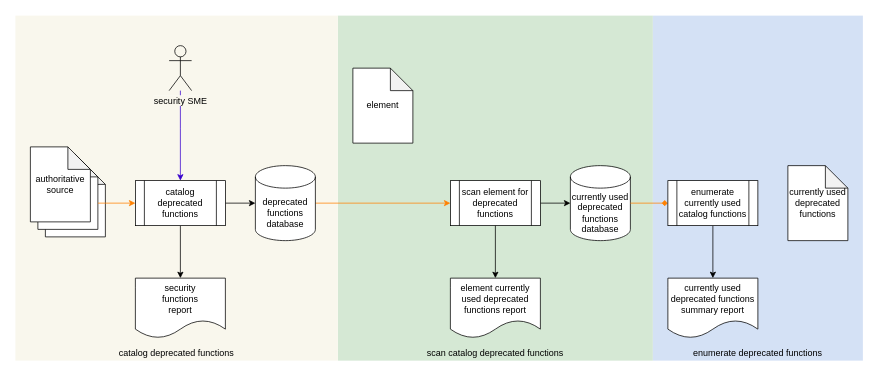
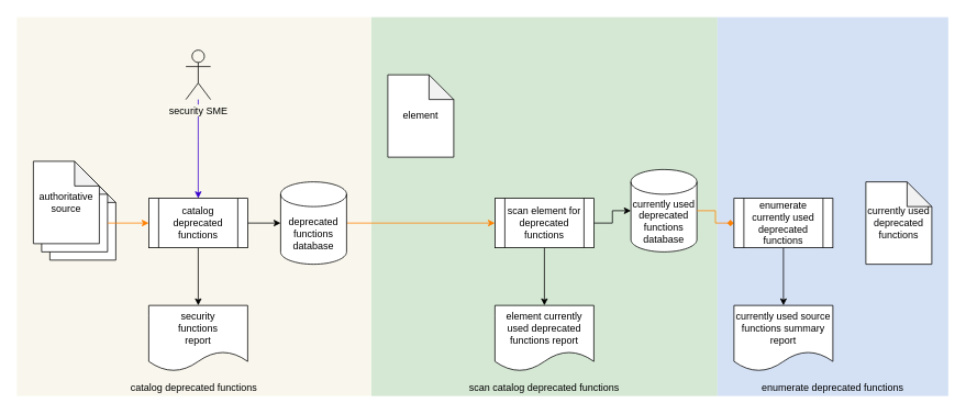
  <mxCell id="0" />
  <mxCell id="1" parent="0" />
  <mxCell id="2" value="" style="rounded=0;whiteSpace=wrap;html=1;strokeColor=none;fillColor=#D5E8D4;" parent="1" vertex="1"><mxGeometry x="450" y="20" width="420" height="460" as="geometry" /></mxCell>
  <mxCell id="3" value="" style="rounded=0;whiteSpace=wrap;html=1;strokeColor=none;fillColor=#D4E1F5;" parent="1" vertex="1"><mxGeometry x="870" y="20" width="280" height="460" as="geometry" /></mxCell>
- <mxCell id="4" value="currently used deprecated functions database" style="shape=cylinder3;whiteSpace=wrap;html=1;boundedLbl=1;backgroundOutline=1;size=15;" parent="1" vertex="1"><mxGeometry x="760" y="220" width="80" height="100" as="geometry" /></mxCell>
+ <mxCell id="4" value="currently used deprecated functions database" style="shape=cylinder3;whiteSpace=wrap;html=1;boundedLbl=1;backgroundOutline=1;size=15;" parent="1" vertex="1"><mxGeometry x="765" y="205" width="80" height="100" as="geometry" /></mxCell>
  <mxCell id="5" value="" style="rounded=0;whiteSpace=wrap;html=1;fillColor=#f9f7ed;strokeColor=none;" parent="1" vertex="1"><mxGeometry x="20" y="20" width="430" height="460" as="geometry" /></mxCell>
  <mxCell id="6" value="security&lt;br&gt;functions&lt;br&gt;report" style="shape=document;whiteSpace=wrap;html=1;boundedLbl=1;" parent="1" vertex="1"><mxGeometry x="180" y="370" width="120" height="80" as="geometry" /></mxCell>
  <mxCell id="7" style="edgeStyle=orthogonalEdgeStyle;rounded=0;orthogonalLoop=1;jettySize=auto;html=1;entryX=0;entryY=0.5;entryDx=0;entryDy=0;entryPerimeter=0;" parent="1" source="8" target="4" edge="1"><mxGeometry relative="1" as="geometry" /></mxCell>
  <mxCell id="8" value="scan element for deprecated functions" style="shape=process;whiteSpace=wrap;html=1;backgroundOutline=1;" parent="1" vertex="1"><mxGeometry x="600" y="240" width="120" height="60" as="geometry" /></mxCell>
  <mxCell id="9" value="" style="edgeStyle=orthogonalEdgeStyle;rounded=0;orthogonalLoop=1;jettySize=auto;html=1;fillColor=#6a00ff;strokeColor=#3700CC;" parent="1" source="10" edge="1"><mxGeometry x="0.647" relative="1" as="geometry"><mxPoint x="240" y="240" as="targetPoint" /><mxPoint as="offset" /><mxPoint x="275" y="100" as="sourcePoint" /><Array as="points"><mxPoint x="240" y="170" /><mxPoint x="240" y="170" /></Array></mxGeometry></mxCell>
  <mxCell id="10" value="&lt;span style=&quot;background-color: rgb(249 , 247 , 237)&quot;&gt;security SME&lt;/span&gt;" style="shape=umlActor;verticalLabelPosition=bottom;labelBackgroundColor=#ffffff;verticalAlign=top;html=1;outlineConnect=0;fillColor=none;" parent="1" vertex="1"><mxGeometry x="225" y="60" width="30" height="60" as="geometry" /></mxCell>
  <mxCell id="11" style="edgeStyle=orthogonalEdgeStyle;rounded=0;orthogonalLoop=1;jettySize=auto;html=1;entryX=0;entryY=0.5;entryDx=0;entryDy=0;strokeColor=#FF8000;exitX=1;exitY=0.5;exitDx=0;exitDy=0;exitPerimeter=0;" parent="1" source="25" target="8" edge="1"><mxGeometry relative="1" as="geometry"><mxPoint x="430" y="270" as="sourcePoint" /></mxGeometry></mxCell>
  <mxCell id="12" style="edgeStyle=orthogonalEdgeStyle;rounded=0;orthogonalLoop=1;jettySize=auto;html=1;entryX=0;entryY=0.5;entryDx=0;entryDy=0;strokeColor=#FF8000;exitX=1;exitY=0.5;exitDx=0;exitDy=0;exitPerimeter=0;endArrow=diamond;" parent="1" source="4" target="16" edge="1"><mxGeometry relative="1" as="geometry" /></mxCell>
  <mxCell id="13" value="currently used deprecated functions" style="shape=note;whiteSpace=wrap;html=1;backgroundOutline=1;darkOpacity=0.05;" parent="1" vertex="1"><mxGeometry x="1050" y="220" width="80" height="100" as="geometry" /></mxCell>
  <mxCell id="14" style="edgeStyle=orthogonalEdgeStyle;rounded=0;orthogonalLoop=1;jettySize=auto;html=1;entryX=0.5;entryY=0;entryDx=0;entryDy=0;exitX=0.5;exitY=1;exitDx=0;exitDy=0;" parent="1" source="18" target="6" edge="1"><mxGeometry relative="1" as="geometry" /></mxCell>
  <mxCell id="15" style="edgeStyle=orthogonalEdgeStyle;rounded=0;orthogonalLoop=1;jettySize=auto;html=1;entryX=0.5;entryY=0;entryDx=0;entryDy=0;" parent="1" source="16" target="24" edge="1"><mxGeometry relative="1" as="geometry" /></mxCell>
- <mxCell id="16" value="enumerate currently used catalog functions" style="shape=process;whiteSpace=wrap;html=1;backgroundOutline=1;" parent="1" vertex="1"><mxGeometry x="890" y="240" width="120" height="60" as="geometry" /></mxCell>
+ <mxCell id="16" value="enumerate currently used deprecated functions" style="shape=process;whiteSpace=wrap;html=1;backgroundOutline=1;" parent="1" vertex="1"><mxGeometry x="890" y="240" width="120" height="60" as="geometry" /></mxCell>
  <mxCell id="17" style="edgeStyle=orthogonalEdgeStyle;rounded=0;orthogonalLoop=1;jettySize=auto;html=1;entryX=0;entryY=0.5;entryDx=0;entryDy=0;entryPerimeter=0;" parent="1" source="18" target="25" edge="1"><mxGeometry relative="1" as="geometry"><mxPoint x="350" y="270" as="targetPoint" /></mxGeometry></mxCell>
  <mxCell id="18" value="catalog deprecated functions" style="shape=process;whiteSpace=wrap;html=1;backgroundOutline=1;" parent="1" vertex="1"><mxGeometry x="180" y="240" width="120" height="60" as="geometry" /></mxCell>
  <mxCell id="19" value="catalog deprecated functions" style="text;html=1;strokeColor=none;fillColor=none;align=center;verticalAlign=middle;whiteSpace=wrap;rounded=0;" parent="1" vertex="1"><mxGeometry x="20" y="460" width="430" height="20" as="geometry" /></mxCell>
  <mxCell id="20" value="scan catalog deprecated functions" style="text;html=1;strokeColor=none;fillColor=none;align=center;verticalAlign=middle;whiteSpace=wrap;rounded=0;" parent="1" vertex="1"><mxGeometry x="450" y="460" width="420" height="20" as="geometry" /></mxCell>
  <mxCell id="21" value="enumerate deprecated functions" style="text;html=1;strokeColor=none;fillColor=none;align=center;verticalAlign=middle;whiteSpace=wrap;rounded=0;" parent="1" vertex="1"><mxGeometry x="870" y="460" width="280" height="20" as="geometry" /></mxCell>
  <mxCell id="22" value="element currently used deprecated functions report" style="shape=document;whiteSpace=wrap;html=1;boundedLbl=1;" parent="1" vertex="1"><mxGeometry x="600" y="370" width="120" height="80" as="geometry" /></mxCell>
  <mxCell id="23" style="edgeStyle=orthogonalEdgeStyle;rounded=0;orthogonalLoop=1;jettySize=auto;html=1;entryX=0.5;entryY=0;entryDx=0;entryDy=0;exitX=0.5;exitY=1;exitDx=0;exitDy=0;" parent="1" source="8" target="22" edge="1"><mxGeometry relative="1" as="geometry"><mxPoint x="660" y="300" as="sourcePoint" /></mxGeometry></mxCell>
- <mxCell id="24" value="currently used deprecated functions summary report" style="shape=document;whiteSpace=wrap;html=1;boundedLbl=1;" parent="1" vertex="1"><mxGeometry x="890" y="370" width="120" height="80" as="geometry" /></mxCell>
+ <mxCell id="24" value="currently used source functions summary report" style="shape=document;whiteSpace=wrap;html=1;boundedLbl=1;" parent="1" vertex="1"><mxGeometry x="890" y="370" width="120" height="80" as="geometry" /></mxCell>
  <mxCell id="25" value="deprecated functions database" style="shape=cylinder3;whiteSpace=wrap;html=1;boundedLbl=1;backgroundOutline=1;size=15;" vertex="1" parent="1"><mxGeometry x="340" y="220" width="80" height="100" as="geometry" /></mxCell>
  <mxCell id="26" value="" style="shape=note;whiteSpace=wrap;html=1;backgroundOutline=1;darkOpacity=0.05;" vertex="1" parent="1"><mxGeometry x="60" y="215" width="80" height="100" as="geometry" /></mxCell>
  <mxCell id="27" value="" style="shape=note;whiteSpace=wrap;html=1;backgroundOutline=1;darkOpacity=0.05;" vertex="1" parent="1"><mxGeometry x="50" y="205" width="80" height="100" as="geometry" /></mxCell>
  <mxCell id="28" value="authoritative source" style="shape=note;whiteSpace=wrap;html=1;backgroundOutline=1;darkOpacity=0.05;" parent="1" vertex="1"><mxGeometry x="40" y="195" width="80" height="100" as="geometry" /></mxCell>
  <mxCell id="29" style="edgeStyle=orthogonalEdgeStyle;rounded=0;orthogonalLoop=1;jettySize=auto;html=1;exitX=0;exitY=0;exitDx=80;exitDy=65;exitPerimeter=0;entryX=0;entryY=0.5;entryDx=0;entryDy=0;strokeColor=#FF8000;" parent="1" source="27" target="18" edge="1"><mxGeometry relative="1" as="geometry" /></mxCell>
  <mxCell id="30" value="element" style="shape=note;whiteSpace=wrap;html=1;backgroundOutline=1;darkOpacity=0.05;" vertex="1" parent="1"><mxGeometry x="470" y="90" width="80" height="100" as="geometry" /></mxCell>
